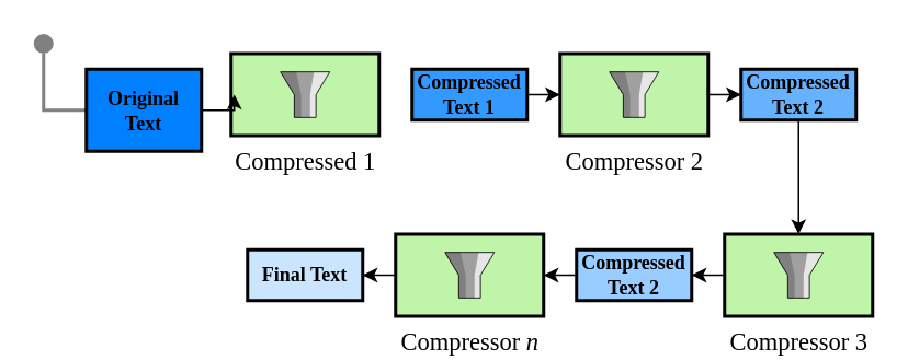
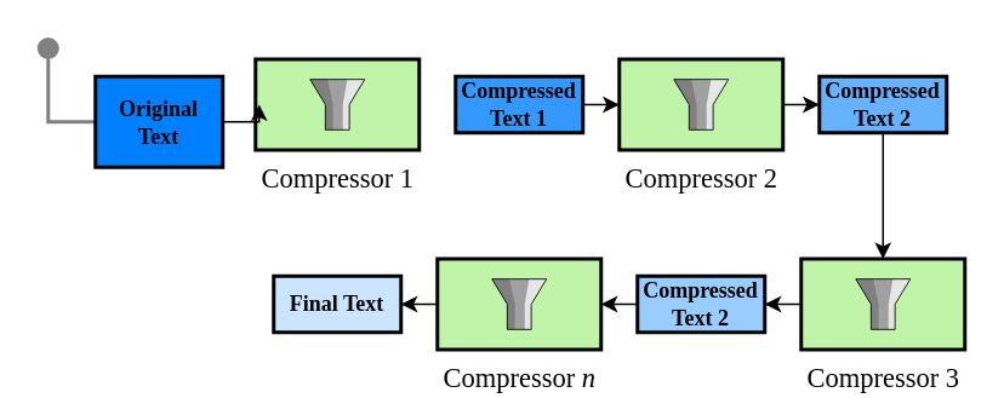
  <mxCell id="0" />
  <mxCell id="1" parent="0" />
- <mxCell id="2" value="&lt;font style=&quot;font-size: 15px;&quot; face=&quot;Times New Roman&quot;&gt;Compressed 1&lt;/font&gt;" style="html=1;strokeWidth=2;outlineConnect=0;dashed=0;align=center;fontSize=8;fillColor=#c0f5a9;verticalLabelPosition=bottom;verticalAlign=top;shape=mxgraph.eip.message_filter;" vertex="1" parent="1"><mxGeometry x="140" y="32" width="90" height="50" as="geometry" /></mxCell>
+ <mxCell id="2" value="&lt;font style=&quot;font-size: 15px;&quot; face=&quot;Times New Roman&quot;&gt;Compressor 1&lt;/font&gt;" style="html=1;strokeWidth=2;outlineConnect=0;dashed=0;align=center;fontSize=8;fillColor=#c0f5a9;verticalLabelPosition=bottom;verticalAlign=top;shape=mxgraph.eip.message_filter;" vertex="1" parent="1"><mxGeometry x="140" y="32" width="90" height="50" as="geometry" /></mxCell>
  <mxCell id="3" style="edgeStyle=orthogonalEdgeStyle;rounded=0;orthogonalLoop=1;jettySize=auto;html=1;entryX=0;entryY=0.5;entryDx=0;entryDy=0;" edge="1" parent="1" source="4" target="15"><mxGeometry relative="1" as="geometry" /></mxCell>
  <mxCell id="4" value="&lt;font style=&quot;font-size: 15px;&quot; face=&quot;Times New Roman&quot;&gt;Compressor 2&lt;/font&gt;" style="html=1;strokeWidth=2;outlineConnect=0;dashed=0;align=center;fontSize=8;fillColor=#c0f5a9;verticalLabelPosition=bottom;verticalAlign=top;shape=mxgraph.eip.message_filter;" vertex="1" parent="1"><mxGeometry x="340" y="32" width="90" height="50" as="geometry" /></mxCell>
  <mxCell id="5" style="edgeStyle=orthogonalEdgeStyle;rounded=0;orthogonalLoop=1;jettySize=auto;html=1;entryX=1;entryY=0.5;entryDx=0;entryDy=0;" edge="1" parent="1" source="6" target="17"><mxGeometry relative="1" as="geometry" /></mxCell>
  <mxCell id="6" value="&lt;font style=&quot;font-size: 15px;&quot; face=&quot;Times New Roman&quot;&gt;Compressor 3&lt;/font&gt;" style="html=1;strokeWidth=2;outlineConnect=0;dashed=0;align=center;fontSize=8;fillColor=#c0f5a9;verticalLabelPosition=bottom;verticalAlign=top;shape=mxgraph.eip.message_filter;" vertex="1" parent="1"><mxGeometry x="440" y="142" width="90" height="50" as="geometry" /></mxCell>
  <mxCell id="7" value="" style="edgeStyle=orthogonalEdgeStyle;rounded=0;exitX=0;exitY=0.5;endArrow=none;dashed=0;html=1;strokeColor=#808080;strokeWidth=2;" edge="1" source="10" target="8" parent="1"><mxGeometry relative="1" as="geometry" /></mxCell>
  <mxCell id="8" value="" style="strokeWidth=2;dashed=0;align=center;fontSize=8;shape=ellipse;fillColor=#808080;strokeColor=none;" vertex="1" parent="1"><mxGeometry x="20" y="20" width="12" height="12" as="geometry" /></mxCell>
  <mxCell id="9" style="edgeStyle=orthogonalEdgeStyle;rounded=0;orthogonalLoop=1;jettySize=auto;html=1;" edge="1" parent="1" source="10" target="2"><mxGeometry relative="1" as="geometry" /></mxCell>
  <mxCell id="10" value="&lt;font style=&quot;font-size: 12px;&quot; face=&quot;Times New Roman&quot;&gt;Original Text&lt;/font&gt;" style="strokeWidth=2;dashed=0;align=center;fontSize=8;shape=rect;fillColor=#007FFF;fontStyle=1;whiteSpace=wrap;html=1;" vertex="1" parent="1"><mxGeometry x="52" y="41.5" width="70" height="50" as="geometry" /></mxCell>
  <mxCell id="11" style="edgeStyle=orthogonalEdgeStyle;rounded=0;orthogonalLoop=1;jettySize=auto;html=1;" edge="1" parent="1" source="12" target="19"><mxGeometry relative="1" as="geometry" /></mxCell>
  <mxCell id="12" value="&lt;font style=&quot;font-size: 15px;&quot; face=&quot;Times New Roman&quot;&gt;Compressor &lt;i&gt;n&lt;/i&gt;&lt;/font&gt;" style="html=1;strokeWidth=2;outlineConnect=0;dashed=0;align=center;fontSize=8;fillColor=#c0f5a9;verticalLabelPosition=bottom;verticalAlign=top;shape=mxgraph.eip.message_filter;" vertex="1" parent="1"><mxGeometry x="240" y="142" width="90" height="50" as="geometry" /></mxCell>
  <mxCell id="13" value="&lt;font style=&quot;font-size: 12px;&quot; face=&quot;Times New Roman&quot;&gt;Compressed Text 1&lt;/font&gt;" style="strokeWidth=2;dashed=0;align=center;fontSize=8;shape=rect;fillColor=#3399FF;fontStyle=1;whiteSpace=wrap;html=1;" vertex="1" parent="1"><mxGeometry x="250" y="41.5" width="70" height="31" as="geometry" /></mxCell>
  <mxCell id="14" style="edgeStyle=orthogonalEdgeStyle;rounded=0;orthogonalLoop=1;jettySize=auto;html=1;entryX=0;entryY=0.5;entryDx=0;entryDy=0;entryPerimeter=0;" edge="1" parent="1" source="13" target="4"><mxGeometry relative="1" as="geometry" /></mxCell>
  <mxCell id="15" value="&lt;font style=&quot;font-size: 12px;&quot; face=&quot;Times New Roman&quot;&gt;Compressed Text 2&lt;/font&gt;" style="strokeWidth=2;dashed=0;align=center;fontSize=8;shape=rect;fillColor=#66B2FF;fontStyle=1;whiteSpace=wrap;html=1;" vertex="1" parent="1"><mxGeometry x="450" y="41.5" width="70" height="31" as="geometry" /></mxCell>
  <mxCell id="16" style="edgeStyle=orthogonalEdgeStyle;rounded=0;orthogonalLoop=1;jettySize=auto;html=1;entryX=0.5;entryY=0;entryDx=0;entryDy=0;entryPerimeter=0;" edge="1" parent="1" source="15" target="6"><mxGeometry relative="1" as="geometry" /></mxCell>
  <mxCell id="17" value="&lt;font style=&quot;font-size: 12px;&quot; face=&quot;Times New Roman&quot;&gt;Compressed Text 2&lt;/font&gt;" style="strokeWidth=2;dashed=0;align=center;fontSize=8;shape=rect;fillColor=#99CCFF;fontStyle=1;whiteSpace=wrap;html=1;" vertex="1" parent="1"><mxGeometry x="350" y="151.5" width="70" height="31" as="geometry" /></mxCell>
  <mxCell id="18" style="edgeStyle=orthogonalEdgeStyle;rounded=0;orthogonalLoop=1;jettySize=auto;html=1;" edge="1" parent="1" source="17"><mxGeometry relative="1" as="geometry"><mxPoint x="330" y="167" as="targetPoint" /></mxGeometry></mxCell>
  <mxCell id="19" value="&lt;font style=&quot;font-size: 12px;&quot; face=&quot;Times New Roman&quot;&gt;Final Text&lt;/font&gt;" style="strokeWidth=2;dashed=0;align=center;fontSize=8;shape=rect;fillColor=#CCE5FF;fontStyle=1;whiteSpace=wrap;html=1;" vertex="1" parent="1"><mxGeometry x="150" y="151.5" width="70" height="31" as="geometry" /></mxCell>
